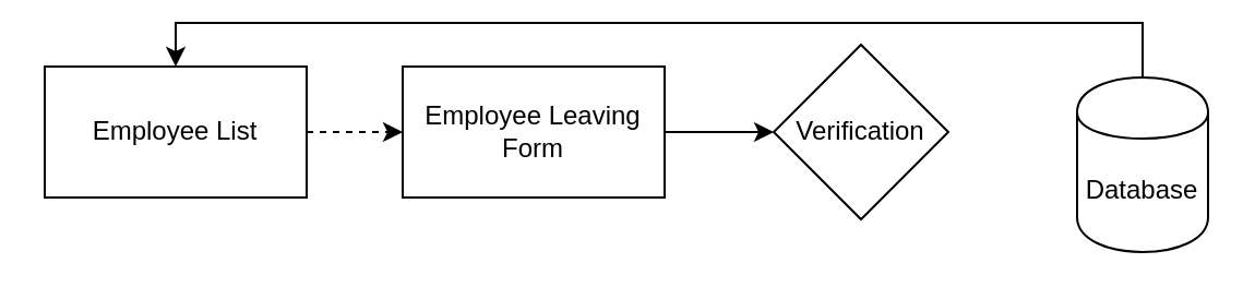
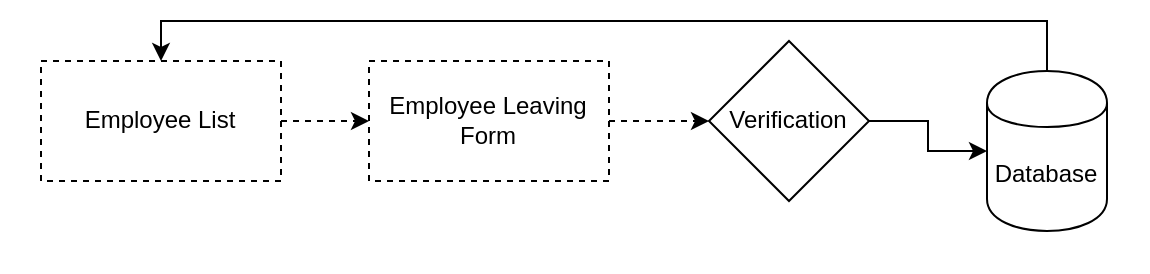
  <mxCell id="0" />
  <mxCell id="1" parent="0" />
  <mxCell id="2" style="edgeStyle=orthogonalEdgeStyle;rounded=0;orthogonalLoop=1;jettySize=auto;html=1;exitX=1;exitY=0.5;exitDx=0;exitDy=0;entryX=0;entryY=0.5;entryDx=0;entryDy=0;dashed=1;" parent="1" source="3" target="9" edge="1"><mxGeometry relative="1" as="geometry" /></mxCell>
- <mxCell id="3" value="Employee List" style="rounded=0;whiteSpace=wrap;html=1;" parent="1" vertex="1"><mxGeometry x="20" y="30" width="120" height="60" as="geometry" /></mxCell>
+ <mxCell id="3" value="Employee List" style="rounded=0;whiteSpace=wrap;html=1;dashed=1;" parent="1" vertex="1"><mxGeometry x="20" y="30" width="120" height="60" as="geometry" /></mxCell>
  <mxCell id="4" style="edgeStyle=orthogonalEdgeStyle;rounded=0;orthogonalLoop=1;jettySize=auto;html=1;exitX=0.5;exitY=0;exitDx=0;exitDy=0;entryX=0.5;entryY=0;entryDx=0;entryDy=0;" parent="1" source="5" target="3" edge="1"><mxGeometry relative="1" as="geometry" /></mxCell>
  <mxCell id="5" value="Database" style="shape=cylinder;whiteSpace=wrap;html=1;boundedLbl=1;backgroundOutline=1;" parent="1" vertex="1"><mxGeometry x="493" y="35" width="60" height="80" as="geometry" /></mxCell>
+ <mxCell id="6" style="edgeStyle=orthogonalEdgeStyle;rounded=0;orthogonalLoop=1;jettySize=auto;html=1;exitX=1;exitY=0.5;exitDx=0;exitDy=0;entryX=0;entryY=0.5;entryDx=0;entryDy=0;" parent="1" source="7" target="5" edge="1"><mxGeometry relative="1" as="geometry" /></mxCell>
  <mxCell id="7" value="Verification" style="rhombus;whiteSpace=wrap;html=1;" parent="1" vertex="1"><mxGeometry x="354" y="20" width="80" height="80" as="geometry" /></mxCell>
- <mxCell id="8" style="edgeStyle=orthogonalEdgeStyle;rounded=0;orthogonalLoop=1;jettySize=auto;html=1;exitX=1;exitY=0.5;exitDx=0;exitDy=0;entryX=0;entryY=0.5;entryDx=0;entryDy=0;" parent="1" source="9" target="7" edge="1"><mxGeometry relative="1" as="geometry" /></mxCell>
- <mxCell id="9" value="Employee Leaving Form" style="rounded=0;whiteSpace=wrap;html=1;" parent="1" vertex="1"><mxGeometry x="184" y="30" width="120" height="60" as="geometry" /></mxCell>
+ <mxCell id="8" style="edgeStyle=orthogonalEdgeStyle;rounded=0;orthogonalLoop=1;jettySize=auto;html=1;exitX=1;exitY=0.5;exitDx=0;exitDy=0;entryX=0;entryY=0.5;entryDx=0;entryDy=0;dashed=1;" parent="1" source="9" target="7" edge="1"><mxGeometry relative="1" as="geometry" /></mxCell>
+ <mxCell id="9" value="Employee Leaving Form" style="rounded=0;whiteSpace=wrap;html=1;dashed=1;" parent="1" vertex="1"><mxGeometry x="184" y="30" width="120" height="60" as="geometry" /></mxCell>
